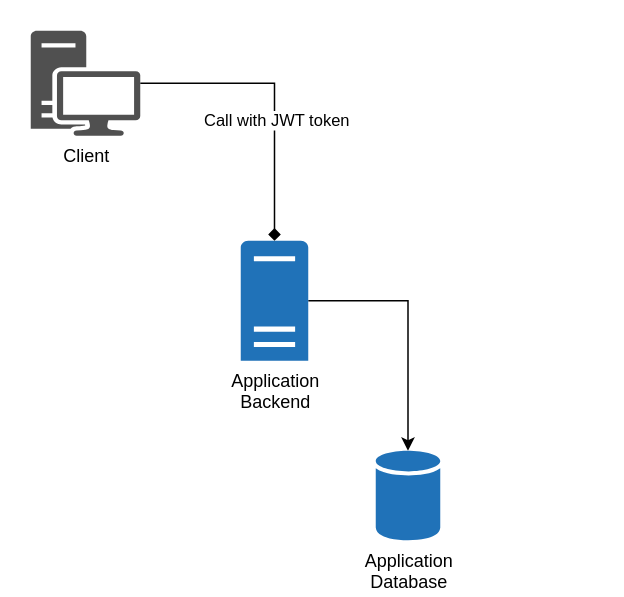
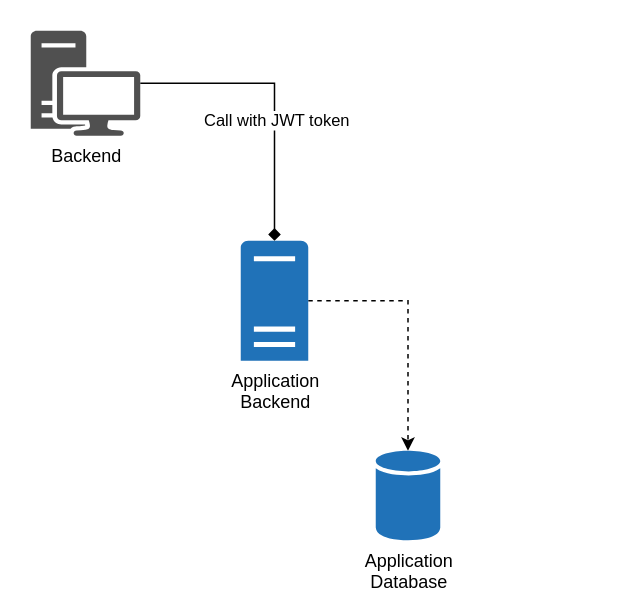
  <mxCell id="0" />
  <mxCell id="1" parent="0" />
  <mxCell id="2" value="" style="edgeStyle=orthogonalEdgeStyle;rounded=0;orthogonalLoop=1;jettySize=auto;html=1;" edge="1" parent="1"><mxGeometry relative="1" as="geometry"><mxPoint x="394" y="82" as="sourcePoint" /></mxGeometry></mxCell>
- <mxCell id="3" style="edgeStyle=orthogonalEdgeStyle;rounded=0;orthogonalLoop=1;jettySize=auto;html=1;" edge="1" parent="1" source="4" target="5"><mxGeometry relative="1" as="geometry" /></mxCell>
+ <mxCell id="3" style="edgeStyle=orthogonalEdgeStyle;rounded=0;orthogonalLoop=1;jettySize=auto;html=1;dashed=1;" edge="1" parent="1" source="4" target="5"><mxGeometry relative="1" as="geometry" /></mxCell>
  <mxCell id="4" value="&lt;div&gt;Application &lt;br&gt;&lt;/div&gt;&lt;div&gt;Backend&lt;/div&gt;" style="pointerEvents=1;shadow=0;dashed=0;html=1;strokeColor=none;labelPosition=center;verticalLabelPosition=bottom;verticalAlign=top;outlineConnect=0;align=center;shape=mxgraph.office.servers.server_generic;fillColor=#2072B8;" vertex="1" parent="1"><mxGeometry x="160" y="160" width="45" height="80" as="geometry" /></mxCell>
  <mxCell id="5" value="&lt;div&gt;Application&lt;/div&gt;&lt;div&gt;Database&lt;br&gt;&lt;/div&gt;" style="shadow=0;dashed=0;html=1;strokeColor=none;labelPosition=center;verticalLabelPosition=bottom;verticalAlign=top;outlineConnect=0;align=center;shape=mxgraph.office.databases.database;fillColor=#2072B8;" vertex="1" parent="1"><mxGeometry x="250" y="300" width="43" height="60" as="geometry" /></mxCell>
  <mxCell id="6" style="edgeStyle=orthogonalEdgeStyle;rounded=0;orthogonalLoop=1;jettySize=auto;html=1;endArrow=diamond;" edge="1" parent="1" source="8" target="4"><mxGeometry relative="1" as="geometry" /></mxCell>
  <mxCell id="7" value="Call with JWT token" style="edgeLabel;html=1;align=center;verticalAlign=middle;resizable=0;points=[];" vertex="1" connectable="0" parent="6"><mxGeometry x="-0.08" y="-24" relative="1" as="geometry"><mxPoint x="1" as="offset" /></mxGeometry></mxCell>
- <mxCell id="8" value="&lt;div&gt;Client&lt;/div&gt;&lt;div&gt;&lt;br&gt;&lt;/div&gt;" style="pointerEvents=1;shadow=0;dashed=0;html=1;strokeColor=none;fillColor=#505050;labelPosition=center;verticalLabelPosition=bottom;verticalAlign=top;outlineConnect=0;align=center;shape=mxgraph.office.devices.workstation;" vertex="1" parent="1"><mxGeometry x="20" y="20" width="73" height="70" as="geometry" /></mxCell>
+ <mxCell id="8" value="&lt;div&gt;Backend&lt;/div&gt;&lt;div&gt;&lt;br&gt;&lt;/div&gt;" style="pointerEvents=1;shadow=0;dashed=0;html=1;strokeColor=none;fillColor=#505050;labelPosition=center;verticalLabelPosition=bottom;verticalAlign=top;outlineConnect=0;align=center;shape=mxgraph.office.devices.workstation;" vertex="1" parent="1"><mxGeometry x="20" y="20" width="73" height="70" as="geometry" /></mxCell>
